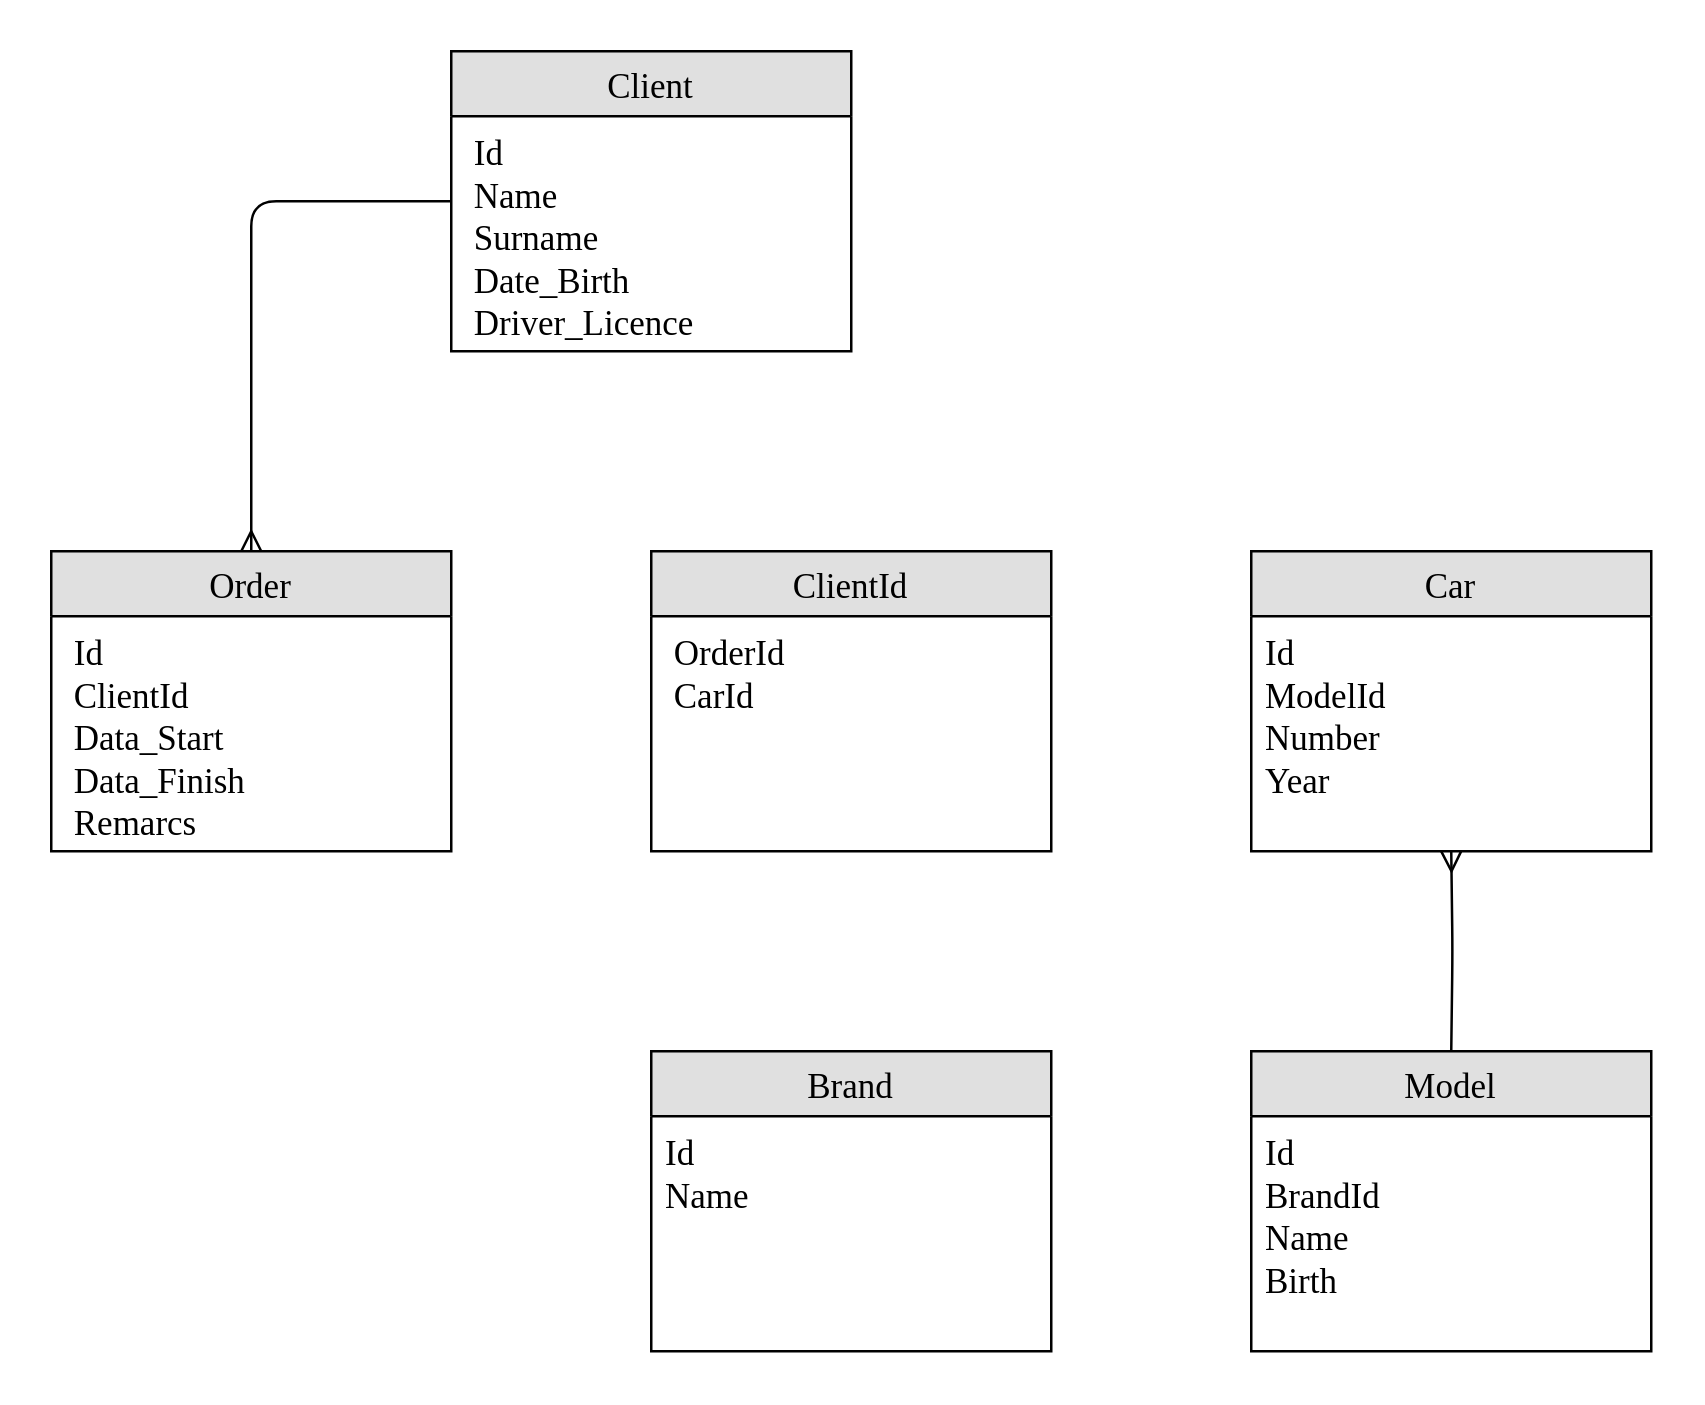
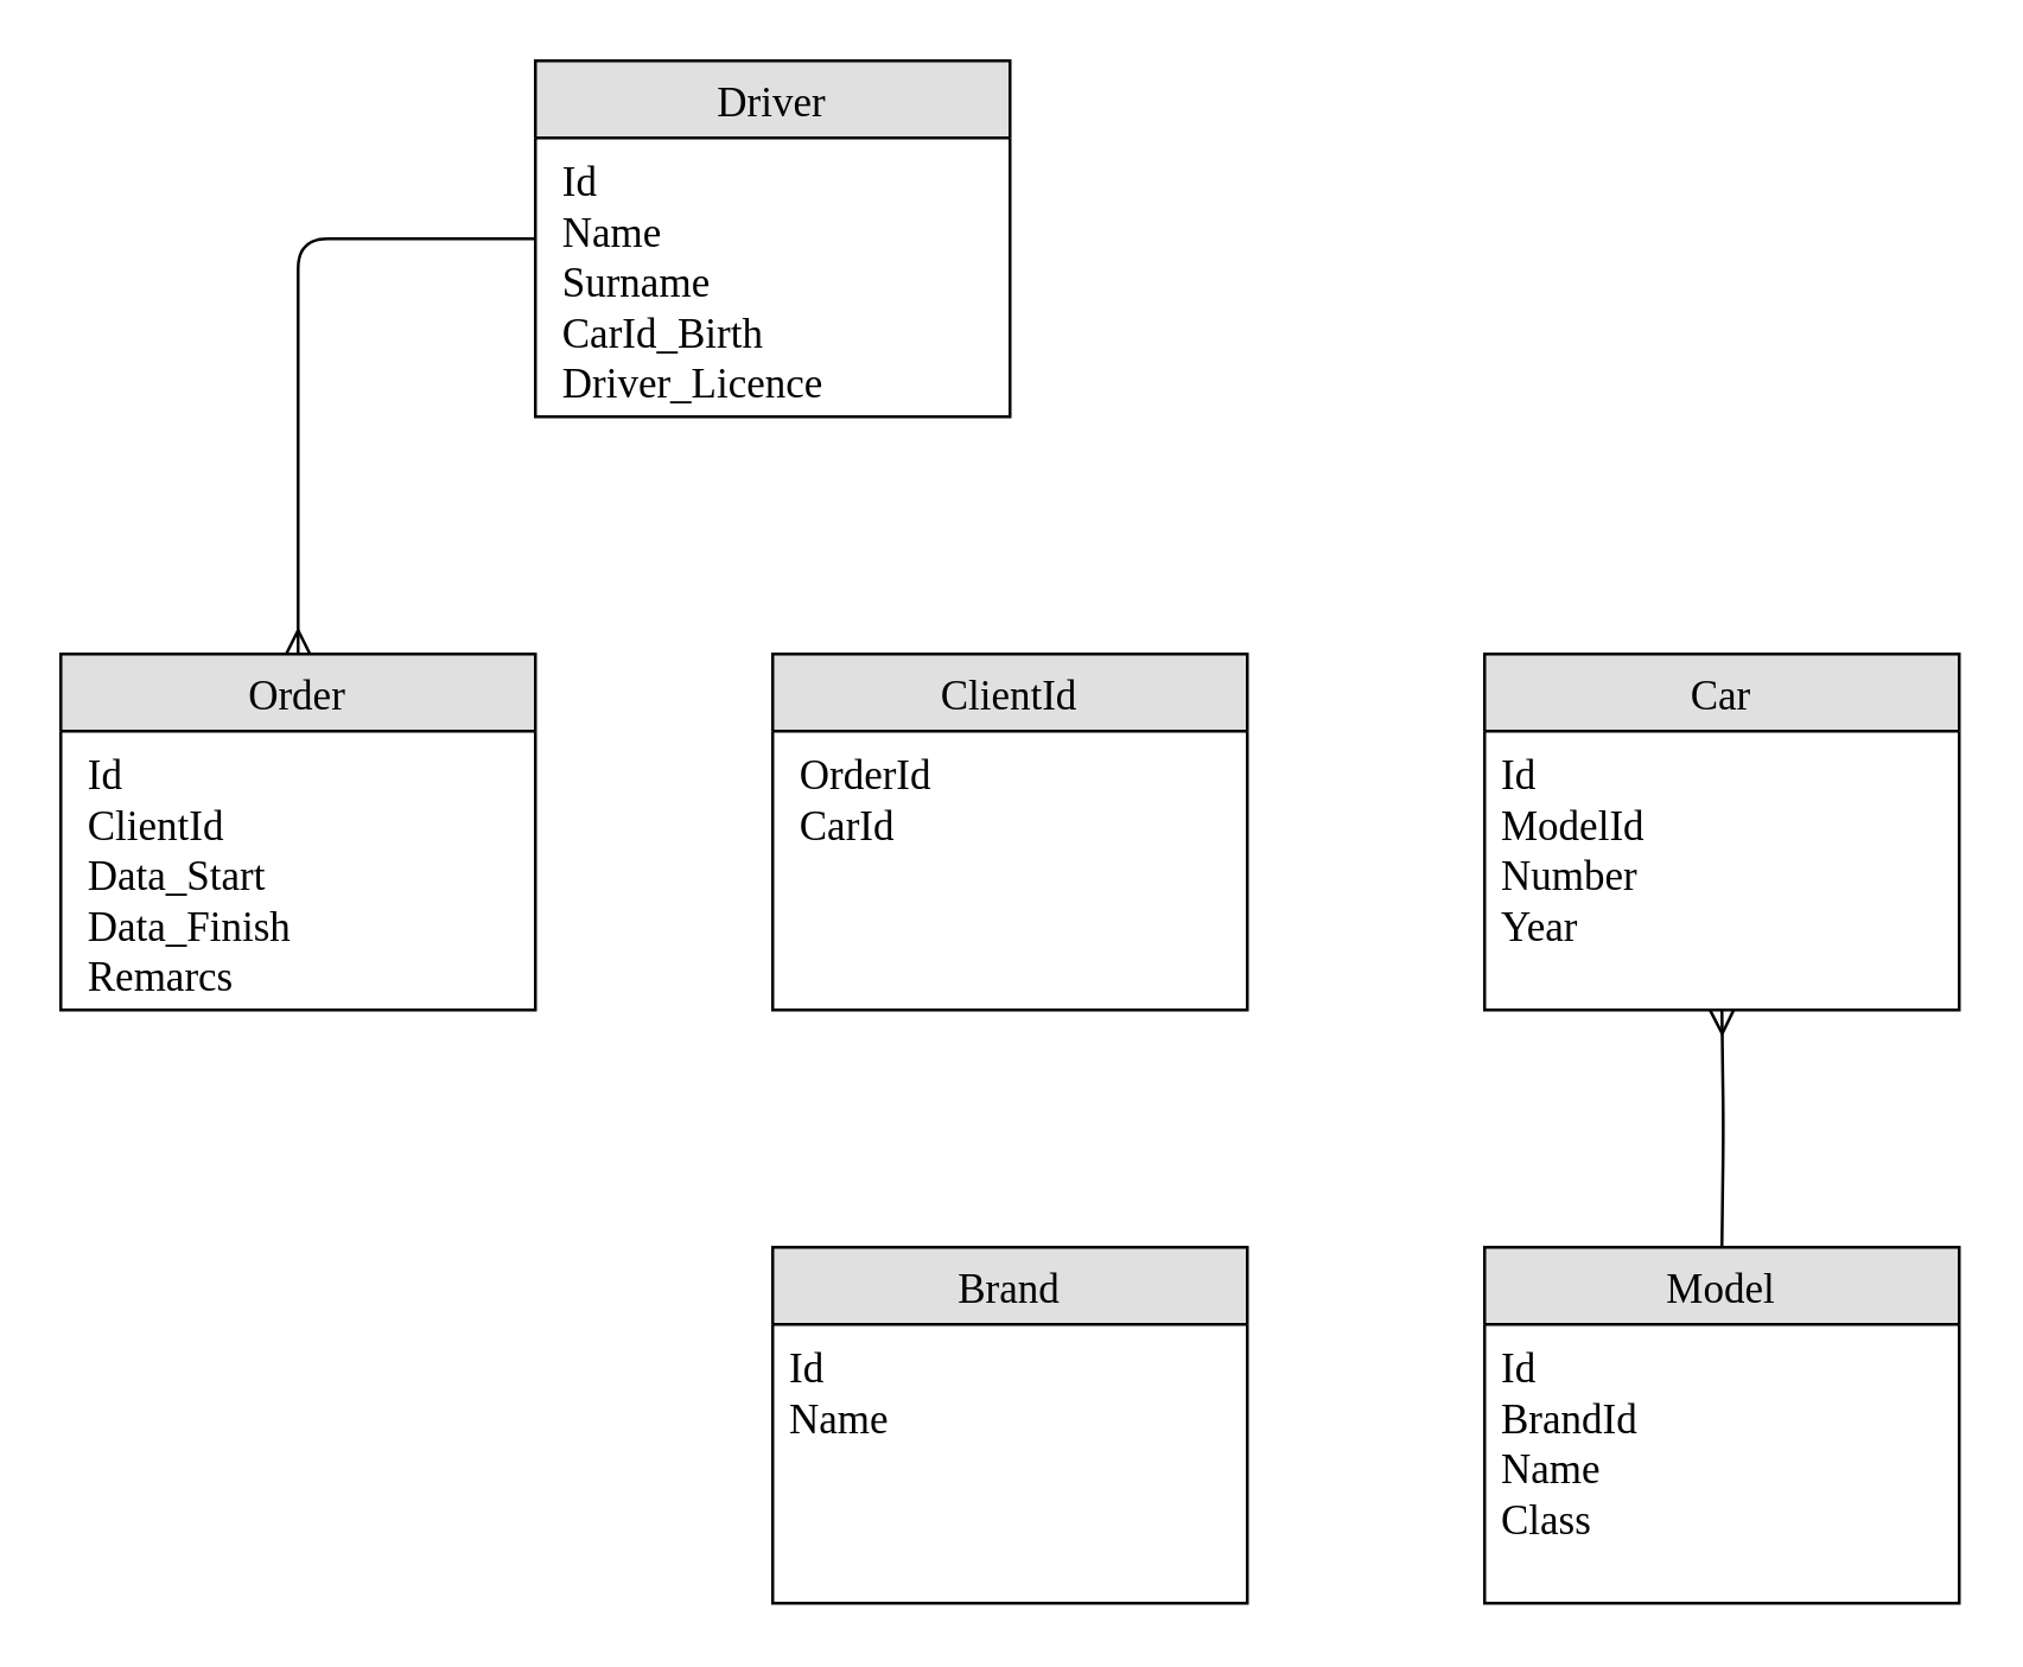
  <mxCell id="0" />
  <mxCell id="1" parent="0" />
- <mxCell id="2" value="Client" style="swimlane;fontStyle=0;childLayout=stackLayout;horizontal=1;startSize=26;fillColor=#e0e0e0;horizontalStack=0;resizeParent=1;resizeParentMax=0;resizeLast=0;collapsible=1;marginBottom=0;swimlaneFillColor=#ffffff;align=center;fontSize=14;fontFamily=Times New Roman;" vertex="1" parent="1"><mxGeometry x="180" y="20" width="160" height="120" as="geometry" /></mxCell>
- <mxCell id="3" value=" Id&#10; Name&#10; Surname&#10; Date_Birth&#10; Driver_Licence&#10;" style="text;strokeColor=none;fillColor=none;spacingLeft=4;spacingRight=4;overflow=hidden;rotatable=0;points=[[0,0.5],[1,0.5]];portConstraint=eastwest;fontSize=14;fontFamily=Times New Roman;" vertex="1" parent="2"><mxGeometry y="26" width="160" height="94" as="geometry" /></mxCell>
+ <mxCell id="2" value="Driver" style="swimlane;fontStyle=0;childLayout=stackLayout;horizontal=1;startSize=26;fillColor=#e0e0e0;horizontalStack=0;resizeParent=1;resizeParentMax=0;resizeLast=0;collapsible=1;marginBottom=0;swimlaneFillColor=#ffffff;align=center;fontSize=14;fontFamily=Times New Roman;" vertex="1" parent="1"><mxGeometry x="180" y="20" width="160" height="120" as="geometry" /></mxCell>
+ <mxCell id="3" value=" Id&#10; Name&#10; Surname&#10; CarId_Birth&#10; Driver_Licence&#10;" style="text;strokeColor=none;fillColor=none;spacingLeft=4;spacingRight=4;overflow=hidden;rotatable=0;points=[[0,0.5],[1,0.5]];portConstraint=eastwest;fontSize=14;fontFamily=Times New Roman;" vertex="1" parent="2"><mxGeometry y="26" width="160" height="94" as="geometry" /></mxCell>
  <mxCell id="4" value="Order" style="swimlane;fontStyle=0;childLayout=stackLayout;horizontal=1;startSize=26;fillColor=#e0e0e0;horizontalStack=0;resizeParent=1;resizeParentMax=0;resizeLast=0;collapsible=1;marginBottom=0;swimlaneFillColor=#ffffff;align=center;fontSize=14;fontFamily=Times New Roman;" vertex="1" parent="1"><mxGeometry x="20" y="220" width="160" height="120" as="geometry" /></mxCell>
  <mxCell id="5" value=" Id&#10; ClientId&#10; Data_Start&#10; Data_Finish&#10; Remarcs&#10;" style="text;strokeColor=none;fillColor=none;spacingLeft=4;spacingRight=4;overflow=hidden;rotatable=0;points=[[0,0.5],[1,0.5]];portConstraint=eastwest;fontSize=14;fontFamily=Times New Roman;" vertex="1" parent="4"><mxGeometry y="26" width="160" height="94" as="geometry" /></mxCell>
  <mxCell id="6" value="ClientId" style="swimlane;fontStyle=0;childLayout=stackLayout;horizontal=1;startSize=26;fillColor=#e0e0e0;horizontalStack=0;resizeParent=1;resizeParentMax=0;resizeLast=0;collapsible=1;marginBottom=0;swimlaneFillColor=#ffffff;align=center;fontSize=14;fontFamily=Times New Roman;" vertex="1" parent="1"><mxGeometry x="260" y="220" width="160" height="120" as="geometry" /></mxCell>
  <mxCell id="7" value=" OrderId&#10; CarId&#10;" style="text;strokeColor=none;fillColor=none;spacingLeft=4;spacingRight=4;overflow=hidden;rotatable=0;points=[[0,0.5],[1,0.5]];portConstraint=eastwest;fontSize=14;perimeterSpacing=0;strokeWidth=1;spacingBottom=0;verticalAlign=top;horizontal=1;spacingTop=0;fontFamily=Times New Roman;" vertex="1" parent="6"><mxGeometry y="26" width="160" height="94" as="geometry" /></mxCell>
  <mxCell id="8" value="Car" style="swimlane;fontStyle=0;childLayout=stackLayout;horizontal=1;startSize=26;fillColor=#e0e0e0;horizontalStack=0;resizeParent=1;resizeParentMax=0;resizeLast=0;collapsible=1;marginBottom=0;swimlaneFillColor=#ffffff;align=center;fontSize=14;fontFamily=Times New Roman;" vertex="1" parent="1"><mxGeometry x="500" y="220" width="160" height="120" as="geometry" /></mxCell>
  <mxCell id="9" value="Id&#10;ModelId&#10;Number&#10;Year&#10;" style="text;strokeColor=none;fillColor=none;spacingLeft=4;spacingRight=4;overflow=hidden;rotatable=0;points=[[0,0.5],[1,0.5]];portConstraint=eastwest;fontSize=14;fontFamily=Times New Roman;" vertex="1" parent="8"><mxGeometry y="26" width="160" height="94" as="geometry" /></mxCell>
  <mxCell id="10" value="" style="fontSize=14;html=1;endArrow=none;startArrow=ERmany;startFill=0;endFill=0;exitX=0.5;exitY=0;exitDx=0;exitDy=0;strokeWidth=1;edgeStyle=orthogonalEdgeStyle;fontFamily=Times New Roman;" edge="1" parent="1" source="4"><mxGeometry width="100" height="100" relative="1" as="geometry"><mxPoint x="80" y="180" as="sourcePoint" /><mxPoint x="180" y="80" as="targetPoint" /><Array as="points"><mxPoint x="100" y="80" /></Array></mxGeometry></mxCell>
  <mxCell id="11" value="Model" style="swimlane;fontStyle=0;childLayout=stackLayout;horizontal=1;startSize=26;fillColor=#e0e0e0;horizontalStack=0;resizeParent=1;resizeParentMax=0;resizeLast=0;collapsible=1;marginBottom=0;swimlaneFillColor=#ffffff;align=center;fontSize=14;fontFamily=Times New Roman;" vertex="1" parent="1"><mxGeometry x="500" y="420" width="160" height="120" as="geometry" /></mxCell>
- <mxCell id="12" value="Id&#10;BrandId&#10;Name&#10;Birth&#10;" style="text;strokeColor=none;fillColor=none;spacingLeft=4;spacingRight=4;overflow=hidden;rotatable=0;points=[[0,0.5],[1,0.5]];portConstraint=eastwest;fontSize=14;fontFamily=Times New Roman;" vertex="1" parent="11"><mxGeometry y="26" width="160" height="94" as="geometry" /></mxCell>
+ <mxCell id="12" value="Id&#10;BrandId&#10;Name&#10;Class&#10;" style="text;strokeColor=none;fillColor=none;spacingLeft=4;spacingRight=4;overflow=hidden;rotatable=0;points=[[0,0.5],[1,0.5]];portConstraint=eastwest;fontSize=14;fontFamily=Times New Roman;" vertex="1" parent="11"><mxGeometry y="26" width="160" height="94" as="geometry" /></mxCell>
  <mxCell id="13" value="Brand" style="swimlane;fontStyle=0;childLayout=stackLayout;horizontal=1;startSize=26;fillColor=#e0e0e0;horizontalStack=0;resizeParent=1;resizeParentMax=0;resizeLast=0;collapsible=1;marginBottom=0;swimlaneFillColor=#ffffff;align=center;fontSize=14;fontFamily=Times New Roman;" vertex="1" parent="1"><mxGeometry x="260" y="420" width="160" height="120" as="geometry" /></mxCell>
  <mxCell id="14" value="Id&#10;Name&#10;" style="text;strokeColor=none;fillColor=none;spacingLeft=4;spacingRight=4;overflow=hidden;rotatable=0;points=[[0,0.5],[1,0.5]];portConstraint=eastwest;fontSize=14;fontFamily=Times New Roman;" vertex="1" parent="13"><mxGeometry y="26" width="160" height="94" as="geometry" /></mxCell>
  <mxCell id="15" value="" style="fontSize=14;html=1;endArrow=ERmany;startArrow=none;startFill=0;endFill=0;strokeWidth=1;edgeStyle=orthogonalEdgeStyle;entryX=0.5;entryY=1;entryDx=0;entryDy=0;entryPerimeter=0;fontFamily=Times New Roman;" edge="1" parent="1" target="9"><mxGeometry width="100" height="100" relative="1" as="geometry"><mxPoint x="580" y="420" as="sourcePoint" /><mxPoint x="580" y="360" as="targetPoint" /><Array as="points" /></mxGeometry></mxCell>
